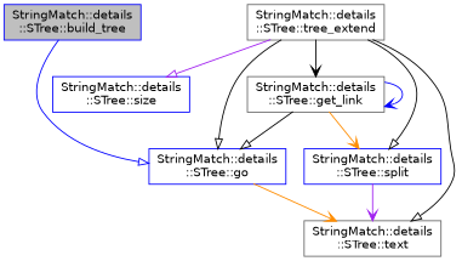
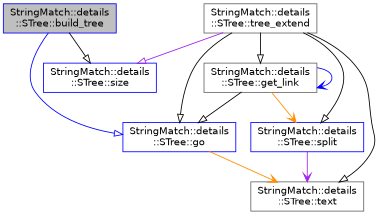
  digraph {
    rankdir=TB
    node [color=blue fillcolor=white fontname=Helvetica fontsize=12 shape=record style=filled]
    edge [arrowhead=onormal color=black fontname=Helvetica fontsize=12 labelfontname=Helvetica labelfontsize=12 style=solid]
    n1 [fillcolor=grey75 fontcolor=black height=0.2 label="StringMatch::details\l::STree::build_tree" width=0.4]
    n2 [height=0.2 label="StringMatch::details\l::STree::size" width=0.4]
    n3 [height=0.2 label="StringMatch::details\l::STree::go" width=0.4]
    n4 [color=gray40 height=0.2 label="StringMatch::details\l::STree::tree_extend" width=0.4]
    n5 [color=gray40 height=0.2 label="StringMatch::details\l::STree::get_link" width=0.4]
    n6 [color=gray40 height=0.2 label="StringMatch::details\l::STree::text" width=0.4]
    n7 [height=0.2 label="StringMatch::details\l::STree::split" width=0.4]
+   n1 -> n2
    n1 -> n3 [color=blue]
    n3 -> n6 [arrowhead=vee color=darkorange]
    n4 -> n2 [color=purple]
    n4 -> n3
-   n4 -> n5 [arrowhead=vee]
+   n4 -> n5
    n4 -> n6
    n4 -> n7
    n5 -> n3
    n5 -> n5 [arrowhead=vee color=blue]
    n5 -> n7 [arrowhead=vee color=darkorange]
    n7 -> n6 [arrowhead=vee color=purple]
  }
